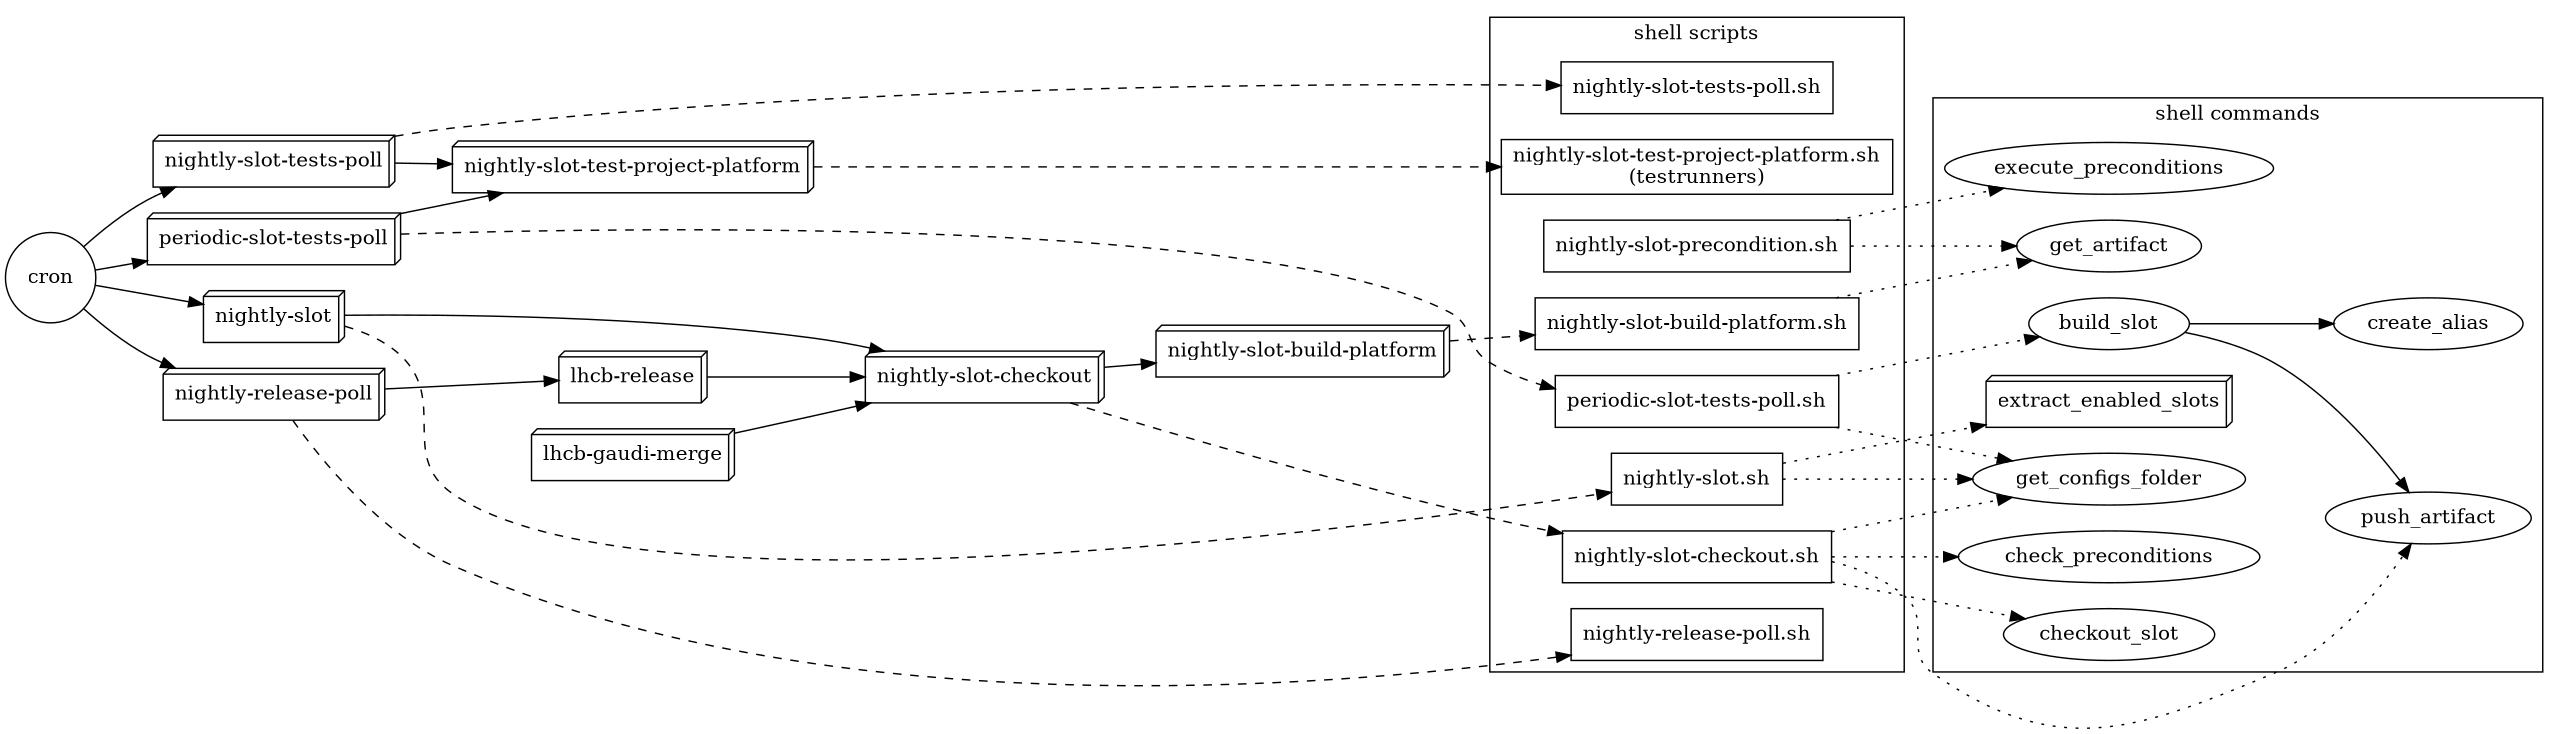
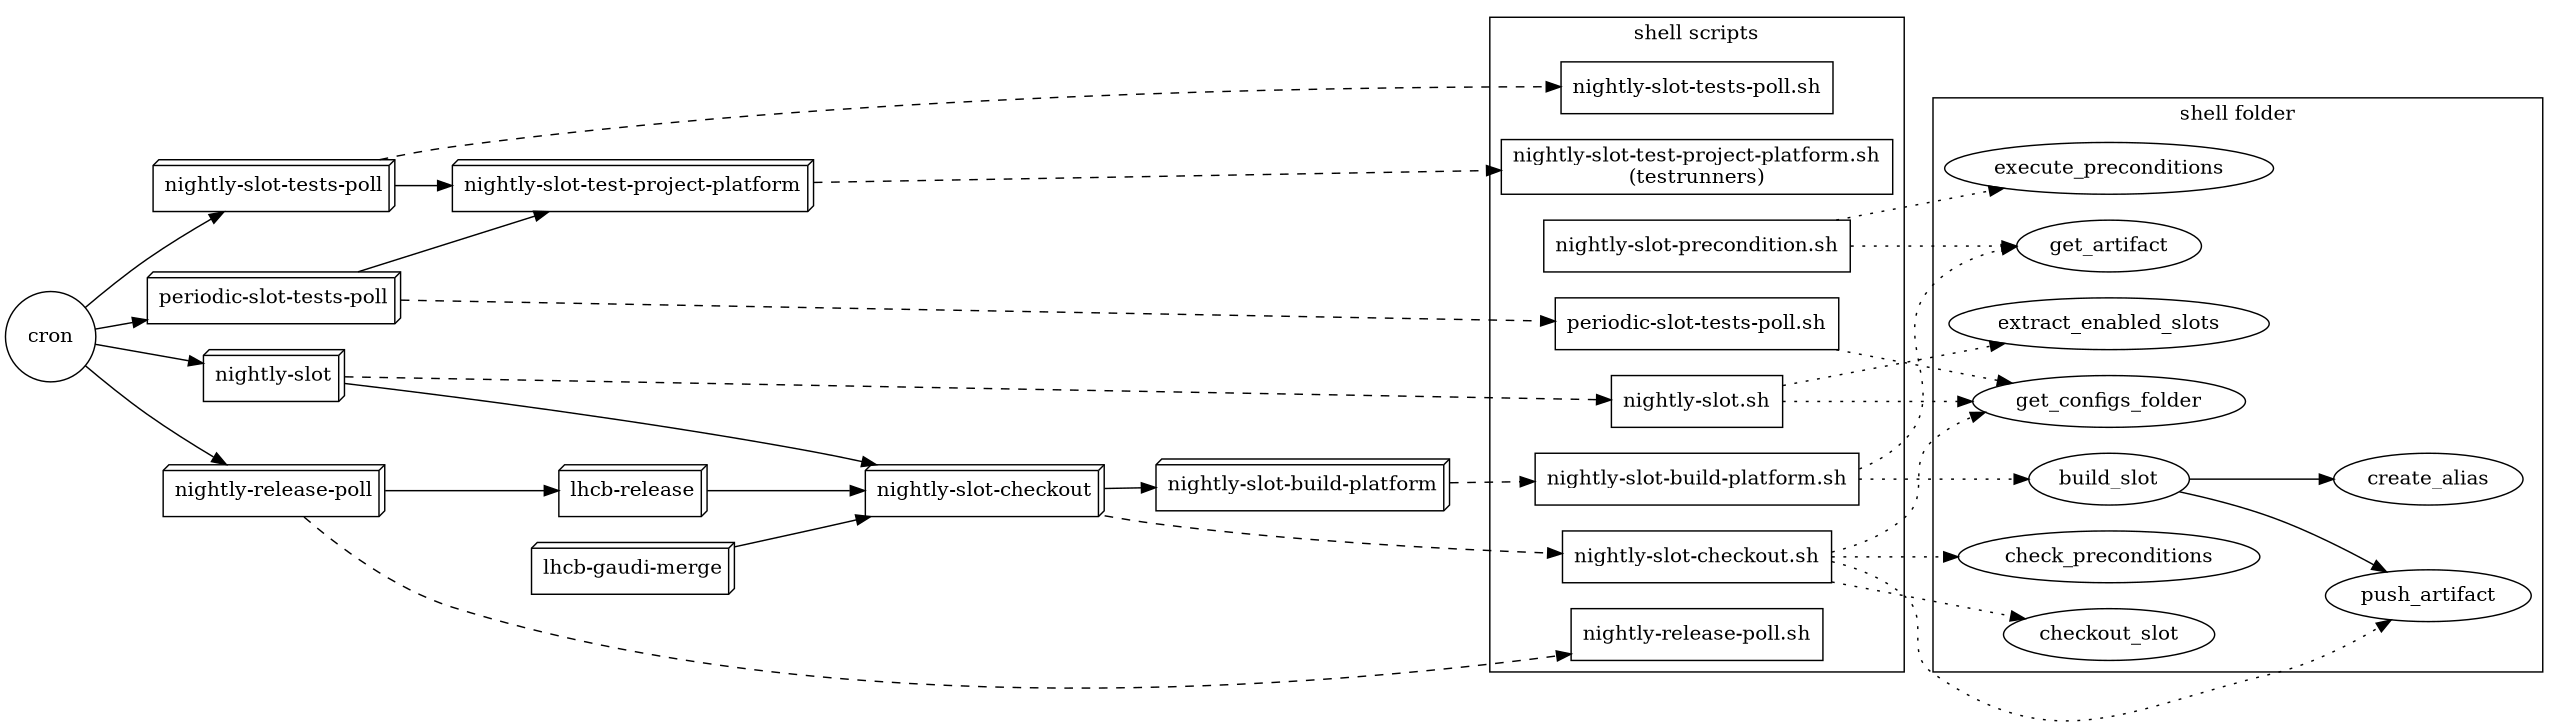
  digraph {
    rankdir=LR
    node [shape=box3d]
    "nightly-slot"
    "nightly-slot-tests-poll"
    "periodic-slot-tests-poll"
    "nightly-release-poll"
    "nightly-slot-checkout"
    "nightly-slot-test-project-platform"
    "lhcb-release"
    "nightly-slot-build-platform"
    "lhcb-gaudi-merge"
    "nightly-slot.sh" [shape=box]
    "nightly-slot-checkout.sh" [shape=box]
    "nightly-slot-precondition.sh" [shape=box]
    "nightly-slot-build-platform.sh" [shape=box]
    "nightly-slot-tests-poll.sh" [shape=box]
    n15 [label="nightly-slot-test-project-platform.sh\n(testrunners)" shape=box]
    "nightly-release-poll.sh" [shape=box]
    "periodic-slot-tests-poll.sh" [shape=box]
    get_configs_folder [shape=ellipse]
-   extract_enabled_slots
+   extract_enabled_slots [shape=ellipse]
    checkout_slot [shape=ellipse]
    push_artifact [shape=ellipse]
    check_preconditions [shape=ellipse]
    get_artifact [shape=ellipse]
    execute_preconditions [shape=ellipse]
    build_slot [shape=ellipse]
    create_alias [shape=ellipse]
    cron [shape=circle]
    subgraph sub_1 {
      rank=same
      "nightly-slot"
      "nightly-slot-tests-poll"
      "periodic-slot-tests-poll"
      "nightly-release-poll"
    }
    subgraph sub_2 {
      "nightly-slot"
      "nightly-slot-tests-poll"
      "periodic-slot-tests-poll"
      "nightly-release-poll"
      "nightly-slot-checkout"
      "nightly-slot-test-project-platform"
      "lhcb-release"
      "nightly-slot-build-platform"
      "lhcb-gaudi-merge"
    }
    subgraph cluster_3 {
      label="shell scripts"
      rank=same
      "nightly-slot.sh"
      "nightly-slot-checkout.sh"
      "nightly-slot-precondition.sh"
      "nightly-slot-build-platform.sh"
      "nightly-slot-tests-poll.sh"
      n15
      "nightly-release-poll.sh"
      "periodic-slot-tests-poll.sh"
    }
    subgraph cluster_4 {
-     label="shell commands"
+     label="shell folder"
      rank=same
      get_configs_folder
      extract_enabled_slots
      checkout_slot
      push_artifact
      check_preconditions
      get_artifact
      execute_preconditions
      build_slot
      create_alias
    }
    "nightly-slot" -> "nightly-slot-checkout"
    "nightly-slot" -> "nightly-slot.sh" [style=dashed]
    "nightly-slot-tests-poll" -> "nightly-slot-test-project-platform"
    "nightly-slot-tests-poll" -> "nightly-slot-tests-poll.sh" [style=dashed]
    "periodic-slot-tests-poll" -> "nightly-slot-test-project-platform"
    "periodic-slot-tests-poll" -> "periodic-slot-tests-poll.sh" [style=dashed]
    "nightly-release-poll" -> "lhcb-release"
    "nightly-release-poll" -> "nightly-release-poll.sh" [style=dashed]
    "nightly-slot-checkout" -> "nightly-slot-build-platform"
    "nightly-slot-checkout" -> "nightly-slot-checkout.sh" [style=dashed]
    "nightly-slot-test-project-platform" -> n15 [style=dashed]
    "lhcb-release" -> "nightly-slot-checkout"
    "nightly-slot-build-platform" -> "nightly-slot-build-platform.sh" [style=dashed]
    "lhcb-gaudi-merge" -> "nightly-slot-checkout"
    "nightly-slot.sh" -> get_configs_folder [style=dotted]
    "nightly-slot.sh" -> extract_enabled_slots [style=dotted]
    "nightly-slot-checkout.sh" -> get_configs_folder [style=dotted]
    "nightly-slot-checkout.sh" -> checkout_slot [style=dotted]
    "nightly-slot-checkout.sh" -> push_artifact [style=dotted]
    "nightly-slot-checkout.sh" -> check_preconditions [style=dotted]
    "nightly-slot-precondition.sh" -> get_artifact [style=dotted]
    "nightly-slot-precondition.sh" -> execute_preconditions [style=dotted]
    "nightly-slot-build-platform.sh" -> get_artifact [style=dotted]
-   "periodic-slot-tests-poll.sh" -> build_slot [style=dotted]
+   "nightly-slot-build-platform.sh" -> build_slot [style=dotted]
    "periodic-slot-tests-poll.sh" -> get_configs_folder [style=dotted]
    build_slot -> push_artifact
    build_slot -> create_alias
    cron -> "nightly-slot"
    cron -> "nightly-slot-tests-poll"
    cron -> "periodic-slot-tests-poll"
    cron -> "nightly-release-poll"
  }
